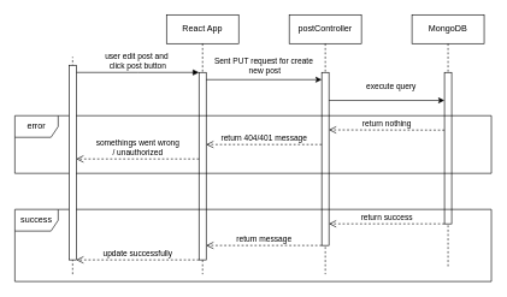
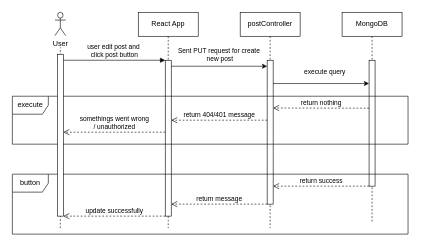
  <mxCell id="0" />
  <mxCell id="1" parent="0" />
  <mxCell id="2" value="React App" style="shape=umlLifeline;perimeter=lifelinePerimeter;whiteSpace=wrap;html=1;container=0;dropTarget=0;collapsible=0;recursiveResize=0;outlineConnect=0;portConstraint=eastwest;newEdgeStyle={&quot;edgeStyle&quot;:&quot;elbowEdgeStyle&quot;,&quot;elbow&quot;:&quot;vertical&quot;,&quot;curved&quot;:0,&quot;rounded&quot;:0};" parent="1" vertex="1"><mxGeometry x="230" y="20" width="100" height="360" as="geometry" /></mxCell>
  <mxCell id="3" value="" style="html=1;points=[];perimeter=orthogonalPerimeter;outlineConnect=0;targetShapes=umlLifeline;portConstraint=eastwest;newEdgeStyle={&quot;edgeStyle&quot;:&quot;elbowEdgeStyle&quot;,&quot;elbow&quot;:&quot;vertical&quot;,&quot;curved&quot;:0,&quot;rounded&quot;:0};" parent="2" vertex="1"><mxGeometry x="45" y="80" width="10" height="260" as="geometry" /></mxCell>
  <mxCell id="4" value="user edit post and&amp;nbsp;&lt;div&gt;click post button&lt;/div&gt;" style="html=1;verticalAlign=bottom;endArrow=block;edgeStyle=elbowEdgeStyle;elbow=vertical;curved=0;rounded=0;" parent="1" source="24" target="3" edge="1"><mxGeometry relative="1" as="geometry"><mxPoint x="205" y="110" as="sourcePoint" /><Array as="points"><mxPoint x="190" y="100" /></Array><mxPoint as="offset" /></mxGeometry></mxCell>
  <mxCell id="5" value="postController" style="shape=umlLifeline;perimeter=lifelinePerimeter;whiteSpace=wrap;html=1;container=0;dropTarget=0;collapsible=0;recursiveResize=0;outlineConnect=0;portConstraint=eastwest;newEdgeStyle={&quot;edgeStyle&quot;:&quot;elbowEdgeStyle&quot;,&quot;elbow&quot;:&quot;vertical&quot;,&quot;curved&quot;:0,&quot;rounded&quot;:0};" parent="1" vertex="1"><mxGeometry x="400" y="20" width="100" height="360" as="geometry" /></mxCell>
  <mxCell id="6" value="" style="html=1;points=[];perimeter=orthogonalPerimeter;outlineConnect=0;targetShapes=umlLifeline;portConstraint=eastwest;newEdgeStyle={&quot;edgeStyle&quot;:&quot;elbowEdgeStyle&quot;,&quot;elbow&quot;:&quot;vertical&quot;,&quot;curved&quot;:0,&quot;rounded&quot;:0};" parent="5" vertex="1"><mxGeometry x="45" y="80" width="10" height="240" as="geometry" /></mxCell>
  <mxCell id="7" value="MongoDB" style="shape=umlLifeline;perimeter=lifelinePerimeter;whiteSpace=wrap;html=1;container=0;dropTarget=0;collapsible=0;recursiveResize=0;outlineConnect=0;portConstraint=eastwest;newEdgeStyle={&quot;edgeStyle&quot;:&quot;elbowEdgeStyle&quot;,&quot;elbow&quot;:&quot;vertical&quot;,&quot;curved&quot;:0,&quot;rounded&quot;:0};" parent="1" vertex="1"><mxGeometry x="570" y="20" width="100" height="350" as="geometry" /></mxCell>
  <mxCell id="8" value="" style="html=1;points=[];perimeter=orthogonalPerimeter;outlineConnect=0;targetShapes=umlLifeline;portConstraint=eastwest;newEdgeStyle={&quot;edgeStyle&quot;:&quot;elbowEdgeStyle&quot;,&quot;elbow&quot;:&quot;vertical&quot;,&quot;curved&quot;:0,&quot;rounded&quot;:0};" parent="7" vertex="1"><mxGeometry x="45" y="80" width="10" height="210" as="geometry" /></mxCell>
  <mxCell id="9" value="" style="endArrow=classic;html=1;rounded=0;" parent="1" edge="1"><mxGeometry relative="1" as="geometry"><mxPoint x="285" y="110" as="sourcePoint" /><mxPoint x="445" y="110" as="targetPoint" /></mxGeometry></mxCell>
  <mxCell id="10" value="Sent PUT request for create&amp;nbsp;&lt;div&gt;new post&lt;/div&gt;" style="edgeLabel;resizable=0;html=1;;align=center;verticalAlign=middle;" parent="9" connectable="0" vertex="1"><mxGeometry relative="1" as="geometry"><mxPoint y="-20" as="offset" /></mxGeometry></mxCell>
  <mxCell id="11" value="" style="endArrow=classic;html=1;rounded=0;" parent="1" edge="1"><mxGeometry relative="1" as="geometry"><mxPoint x="455" y="138.82" as="sourcePoint" /><mxPoint x="615" y="138.82" as="targetPoint" /></mxGeometry></mxCell>
  <mxCell id="12" value="execute query" style="edgeLabel;resizable=0;html=1;;align=center;verticalAlign=middle;" parent="11" connectable="0" vertex="1"><mxGeometry relative="1" as="geometry"><mxPoint x="5" y="-20" as="offset" /></mxGeometry></mxCell>
  <mxCell id="13" value="somethings went wrong&lt;div&gt;/ unauthorized&lt;/div&gt;" style="html=1;verticalAlign=bottom;endArrow=open;dashed=1;endSize=8;edgeStyle=elbowEdgeStyle;elbow=horizontal;curved=0;rounded=0;" parent="1" edge="1"><mxGeometry relative="1" as="geometry"><mxPoint x="105" y="220" as="targetPoint" /><Array as="points"><mxPoint x="200" y="220" /></Array><mxPoint x="275" y="220" as="sourcePoint" /><mxPoint as="offset" /></mxGeometry></mxCell>
  <mxCell id="14" value="return nothing" style="html=1;verticalAlign=bottom;endArrow=open;dashed=1;endSize=8;edgeStyle=elbowEdgeStyle;elbow=vertical;curved=0;rounded=0;" parent="1" edge="1"><mxGeometry x="-0.004" relative="1" as="geometry"><mxPoint x="455" y="180" as="targetPoint" /><Array as="points"><mxPoint x="530" y="179.69" /></Array><mxPoint x="615" y="180" as="sourcePoint" /><mxPoint as="offset" /></mxGeometry></mxCell>
  <mxCell id="15" value="return 404/401 message" style="html=1;verticalAlign=bottom;endArrow=open;dashed=1;endSize=8;edgeStyle=elbowEdgeStyle;elbow=horizontal;curved=0;rounded=0;" parent="1" edge="1"><mxGeometry relative="1" as="geometry"><mxPoint x="285" y="200" as="targetPoint" /><Array as="points"><mxPoint x="285" y="200" /></Array><mxPoint x="445" y="200" as="sourcePoint" /><mxPoint as="offset" /></mxGeometry></mxCell>
- <mxCell id="16" value="error" style="shape=umlFrame;whiteSpace=wrap;html=1;pointerEvents=0;" parent="1" vertex="1"><mxGeometry x="20" y="160" width="660" height="80" as="geometry" /></mxCell>
- <mxCell id="17" value="success" style="shape=umlFrame;whiteSpace=wrap;html=1;pointerEvents=0;" parent="1" vertex="1"><mxGeometry x="20" y="290" width="660" height="100" as="geometry" /></mxCell>
+ <mxCell id="16" value="execute" style="shape=umlFrame;whiteSpace=wrap;html=1;pointerEvents=0;" parent="1" vertex="1"><mxGeometry x="20" y="160" width="660" height="80" as="geometry" /></mxCell>
+ <mxCell id="17" value="button" style="shape=umlFrame;whiteSpace=wrap;html=1;pointerEvents=0;" parent="1" vertex="1"><mxGeometry x="20" y="290" width="660" height="100" as="geometry" /></mxCell>
  <mxCell id="18" value="return success" style="html=1;verticalAlign=bottom;endArrow=open;dashed=1;endSize=8;edgeStyle=elbowEdgeStyle;elbow=vertical;curved=0;rounded=0;" parent="1" edge="1"><mxGeometry relative="1" as="geometry"><mxPoint x="455" y="310" as="targetPoint" /><Array as="points"><mxPoint x="550" y="310" /></Array><mxPoint x="615" y="310" as="sourcePoint" /><mxPoint as="offset" /></mxGeometry></mxCell>
  <mxCell id="19" value="return message" style="html=1;verticalAlign=bottom;endArrow=open;dashed=1;endSize=8;edgeStyle=elbowEdgeStyle;elbow=vertical;curved=0;rounded=0;" parent="1" edge="1"><mxGeometry relative="1" as="geometry"><mxPoint x="285" y="340" as="targetPoint" /><Array as="points"><mxPoint x="330" y="340" /><mxPoint x="290" y="340" /></Array><mxPoint x="445" y="340" as="sourcePoint" /><mxPoint as="offset" /></mxGeometry></mxCell>
  <mxCell id="20" value="update successfully" style="html=1;verticalAlign=bottom;endArrow=open;dashed=1;endSize=8;edgeStyle=elbowEdgeStyle;elbow=vertical;curved=0;rounded=0;" parent="1" edge="1"><mxGeometry relative="1" as="geometry"><mxPoint x="105" y="360" as="targetPoint" /><Array as="points"><mxPoint x="130" y="360" /></Array><mxPoint x="275" y="360" as="sourcePoint" /><mxPoint as="offset" /></mxGeometry></mxCell>
  <mxCell id="21" value="" style="group" vertex="1" connectable="0" parent="1"><mxGeometry x="91" y="20" width="18" height="360" as="geometry" /></mxCell>
  <mxCell id="22" value="" style="endArrow=none;dashed=1;html=1;rounded=0;" edge="1" parent="21"><mxGeometry width="50" height="50" relative="1" as="geometry"><mxPoint x="9" y="360" as="sourcePoint" /><mxPoint x="9" y="58.378" as="targetPoint" /></mxGeometry></mxCell>
+ <mxCell id="23" value="User" style="shape=umlActor;verticalLabelPosition=bottom;verticalAlign=top;html=1;outlineConnect=0;" vertex="1" parent="21"><mxGeometry width="18" height="38.919" as="geometry" /></mxCell>
  <mxCell id="24" value="" style="html=1;points=[];perimeter=orthogonalPerimeter;outlineConnect=0;targetShapes=umlLifeline;portConstraint=eastwest;newEdgeStyle={&quot;edgeStyle&quot;:&quot;elbowEdgeStyle&quot;,&quot;elbow&quot;:&quot;vertical&quot;,&quot;curved&quot;:0,&quot;rounded&quot;:0};" parent="1" vertex="1"><mxGeometry x="95" y="90" width="10" height="270" as="geometry" /></mxCell>
